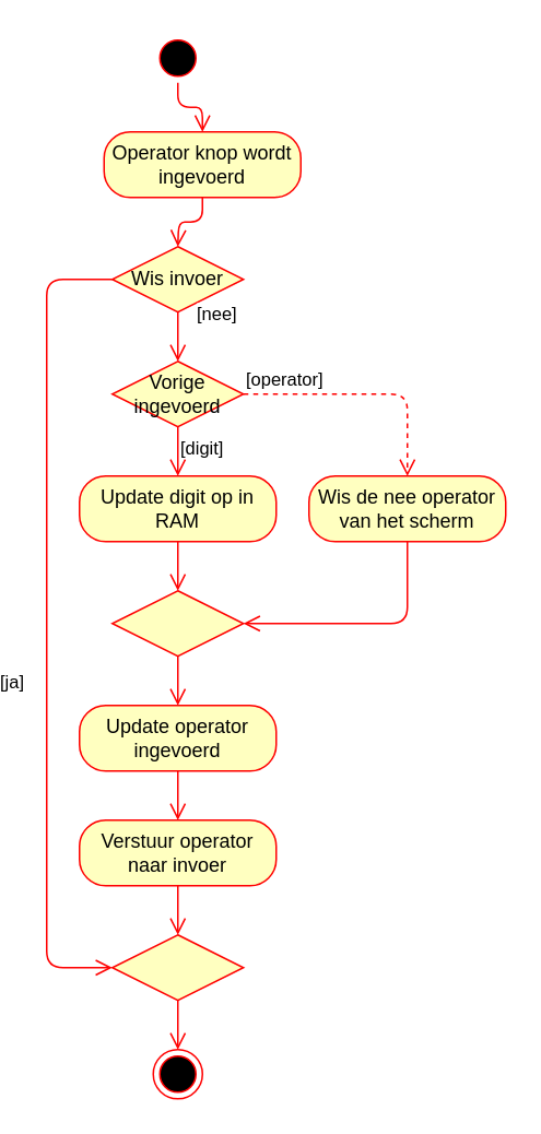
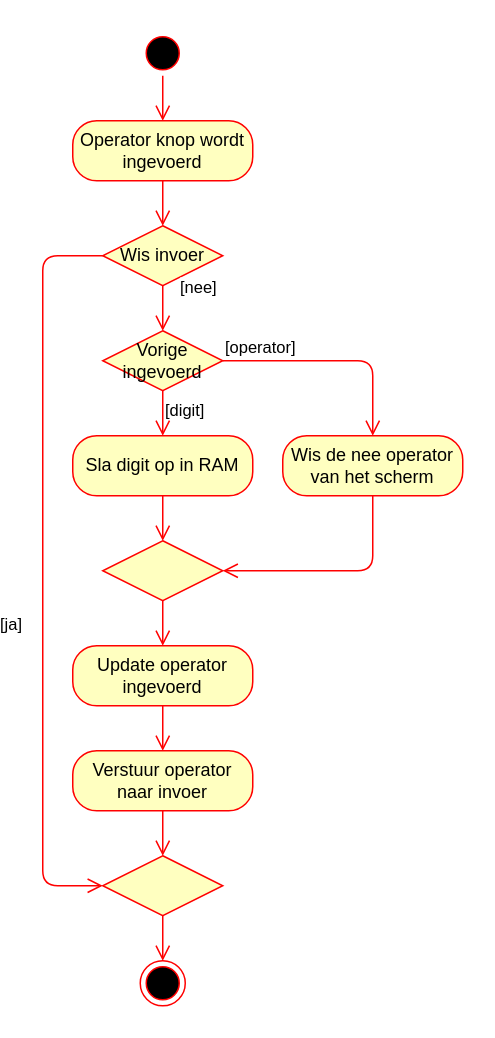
  <mxCell id="0" />
  <mxCell id="1" parent="0" />
  <mxCell id="2" value="" style="ellipse;html=1;shape=startState;fillColor=#000000;strokeColor=#ff0000;" vertex="1" parent="1"><mxGeometry x="85" y="20" width="30" height="30" as="geometry" /></mxCell>
  <mxCell id="3" value="" style="edgeStyle=orthogonalEdgeStyle;html=1;verticalAlign=bottom;endArrow=open;endSize=8;strokeColor=#ff0000;entryX=0.5;entryY=0;entryDx=0;entryDy=0;" edge="1" source="2" parent="1" target="4"><mxGeometry relative="1" as="geometry"><mxPoint x="100" y="80" as="targetPoint" /></mxGeometry></mxCell>
- <mxCell id="4" value="Operator knop wordt ingevoerd" style="rounded=1;whiteSpace=wrap;html=1;arcSize=40;fontColor=#000000;fillColor=#ffffc0;strokeColor=#ff0000;" vertex="1" parent="1"><mxGeometry x="55" y="80" width="120" height="40" as="geometry" /></mxCell>
+ <mxCell id="4" value="Operator knop wordt ingevoerd" style="rounded=1;whiteSpace=wrap;html=1;arcSize=40;fontColor=#000000;fillColor=#ffffc0;strokeColor=#ff0000;" vertex="1" parent="1"><mxGeometry x="40" y="80" width="120" height="40" as="geometry" /></mxCell>
  <mxCell id="5" value="" style="edgeStyle=orthogonalEdgeStyle;html=1;verticalAlign=bottom;endArrow=open;endSize=8;strokeColor=#ff0000;" edge="1" source="4" parent="1"><mxGeometry relative="1" as="geometry"><mxPoint x="100" y="150" as="targetPoint" /></mxGeometry></mxCell>
  <mxCell id="6" value="Update operator ingevoerd" style="rounded=1;whiteSpace=wrap;html=1;arcSize=40;fontColor=#000000;fillColor=#ffffc0;strokeColor=#ff0000;" vertex="1" parent="1"><mxGeometry x="40" y="430" width="120" height="40" as="geometry" /></mxCell>
  <mxCell id="7" value="" style="edgeStyle=orthogonalEdgeStyle;html=1;verticalAlign=bottom;endArrow=open;endSize=8;strokeColor=#ff0000;" edge="1" source="6" parent="1"><mxGeometry relative="1" as="geometry"><mxPoint x="100" y="500" as="targetPoint" /></mxGeometry></mxCell>
  <mxCell id="8" value="Wis invoer" style="rhombus;whiteSpace=wrap;html=1;fillColor=#ffffc0;strokeColor=#ff0000;" vertex="1" parent="1"><mxGeometry x="60" y="150" width="80" height="40" as="geometry" /></mxCell>
  <mxCell id="9" value="[nee]" style="edgeStyle=orthogonalEdgeStyle;html=1;align=left;verticalAlign=bottom;endArrow=open;endSize=8;strokeColor=#ff0000;" edge="1" source="8" parent="1"><mxGeometry x="-0.333" y="10" relative="1" as="geometry"><mxPoint x="100" y="220" as="targetPoint" /><mxPoint as="offset" /></mxGeometry></mxCell>
  <mxCell id="10" value="[ja]" style="edgeStyle=orthogonalEdgeStyle;html=1;align=left;verticalAlign=top;endArrow=open;endSize=8;strokeColor=#ff0000;entryX=0;entryY=0.5;entryDx=0;entryDy=0;" edge="1" source="8" parent="1" target="18"><mxGeometry x="0.091" y="-30" relative="1" as="geometry"><mxPoint x="-10" y="210" as="targetPoint" /><Array as="points"><mxPoint x="20" y="170" /><mxPoint x="20" y="590" /></Array><mxPoint as="offset" /></mxGeometry></mxCell>
- <mxCell id="11" value="Update digit op in RAM" style="rounded=1;whiteSpace=wrap;html=1;arcSize=40;fontColor=#000000;fillColor=#ffffc0;strokeColor=#ff0000;" vertex="1" parent="1"><mxGeometry x="40" y="290" width="120" height="40" as="geometry" /></mxCell>
+ <mxCell id="11" value="Sla digit op in RAM" style="rounded=1;whiteSpace=wrap;html=1;arcSize=40;fontColor=#000000;fillColor=#ffffc0;strokeColor=#ff0000;" vertex="1" parent="1"><mxGeometry x="40" y="290" width="120" height="40" as="geometry" /></mxCell>
  <mxCell id="12" value="" style="edgeStyle=orthogonalEdgeStyle;html=1;verticalAlign=bottom;endArrow=open;endSize=8;strokeColor=#ff0000;" edge="1" source="11" parent="1"><mxGeometry relative="1" as="geometry"><mxPoint x="100" y="360" as="targetPoint" /></mxGeometry></mxCell>
  <mxCell id="13" value="Vorige ingevoerd" style="rhombus;whiteSpace=wrap;html=1;fillColor=#ffffc0;strokeColor=#ff0000;" vertex="1" parent="1"><mxGeometry x="60" y="220" width="80" height="40" as="geometry" /></mxCell>
- <mxCell id="14" value="[operator]" style="edgeStyle=orthogonalEdgeStyle;html=1;align=left;verticalAlign=bottom;endArrow=open;endSize=8;strokeColor=#ff0000;entryX=0.5;entryY=0;entryDx=0;entryDy=0;dashed=1;" edge="1" source="13" parent="1" target="20"><mxGeometry x="-1" relative="1" as="geometry"><mxPoint x="260" y="290" as="targetPoint" /><Array as="points"><mxPoint x="240" y="240" /></Array></mxGeometry></mxCell>
+ <mxCell id="14" value="[operator]" style="edgeStyle=orthogonalEdgeStyle;html=1;align=left;verticalAlign=bottom;endArrow=open;endSize=8;strokeColor=#ff0000;entryX=0.5;entryY=0;entryDx=0;entryDy=0;" edge="1" source="13" parent="1" target="20"><mxGeometry x="-1" relative="1" as="geometry"><mxPoint x="260" y="290" as="targetPoint" /><Array as="points"><mxPoint x="240" y="240" /></Array></mxGeometry></mxCell>
  <mxCell id="15" value="[digit]" style="edgeStyle=orthogonalEdgeStyle;html=1;align=left;verticalAlign=top;endArrow=open;endSize=8;strokeColor=#ff0000;" edge="1" source="13" parent="1"><mxGeometry x="-1" relative="1" as="geometry"><mxPoint x="100" y="290" as="targetPoint" /><mxPoint as="offset" /></mxGeometry></mxCell>
  <mxCell id="16" value="" style="rhombus;whiteSpace=wrap;html=1;fillColor=#ffffc0;strokeColor=#ff0000;" vertex="1" parent="1"><mxGeometry x="60" y="360" width="80" height="40" as="geometry" /></mxCell>
  <mxCell id="17" value="" style="edgeStyle=orthogonalEdgeStyle;html=1;align=left;verticalAlign=top;endArrow=open;endSize=8;strokeColor=#ff0000;" edge="1" source="16" parent="1"><mxGeometry x="-1" relative="1" as="geometry"><mxPoint x="100" y="430" as="targetPoint" /></mxGeometry></mxCell>
  <mxCell id="18" value="" style="rhombus;whiteSpace=wrap;html=1;fillColor=#ffffc0;strokeColor=#ff0000;" vertex="1" parent="1"><mxGeometry x="60" y="570" width="80" height="40" as="geometry" /></mxCell>
  <mxCell id="19" value="" style="edgeStyle=orthogonalEdgeStyle;html=1;align=left;verticalAlign=top;endArrow=open;endSize=8;strokeColor=#ff0000;" edge="1" source="18" parent="1"><mxGeometry x="-1" relative="1" as="geometry"><mxPoint x="100" y="640" as="targetPoint" /></mxGeometry></mxCell>
  <mxCell id="20" value="Wis de nee operator van het scherm" style="rounded=1;whiteSpace=wrap;html=1;arcSize=40;fontColor=#000000;fillColor=#ffffc0;strokeColor=#ff0000;" vertex="1" parent="1"><mxGeometry x="180" y="290" width="120" height="40" as="geometry" /></mxCell>
  <mxCell id="21" value="" style="edgeStyle=orthogonalEdgeStyle;html=1;verticalAlign=bottom;endArrow=open;endSize=8;strokeColor=#ff0000;entryX=1;entryY=0.5;entryDx=0;entryDy=0;" edge="1" source="20" parent="1" target="16"><mxGeometry relative="1" as="geometry"><mxPoint x="240" y="390" as="targetPoint" /><Array as="points"><mxPoint x="240" y="380" /></Array></mxGeometry></mxCell>
  <mxCell id="22" value="Verstuur operator naar invoer" style="rounded=1;whiteSpace=wrap;html=1;arcSize=40;fontColor=#000000;fillColor=#ffffc0;strokeColor=#ff0000;" vertex="1" parent="1"><mxGeometry x="40" y="500" width="120" height="40" as="geometry" /></mxCell>
  <mxCell id="23" value="" style="edgeStyle=orthogonalEdgeStyle;html=1;verticalAlign=bottom;endArrow=open;endSize=8;strokeColor=#ff0000;" edge="1" source="22" parent="1"><mxGeometry relative="1" as="geometry"><mxPoint x="100" y="570" as="targetPoint" /></mxGeometry></mxCell>
  <mxCell id="24" value="" style="ellipse;html=1;shape=endState;fillColor=#000000;strokeColor=#ff0000;" vertex="1" parent="1"><mxGeometry x="85" y="640" width="30" height="30" as="geometry" /></mxCell>
